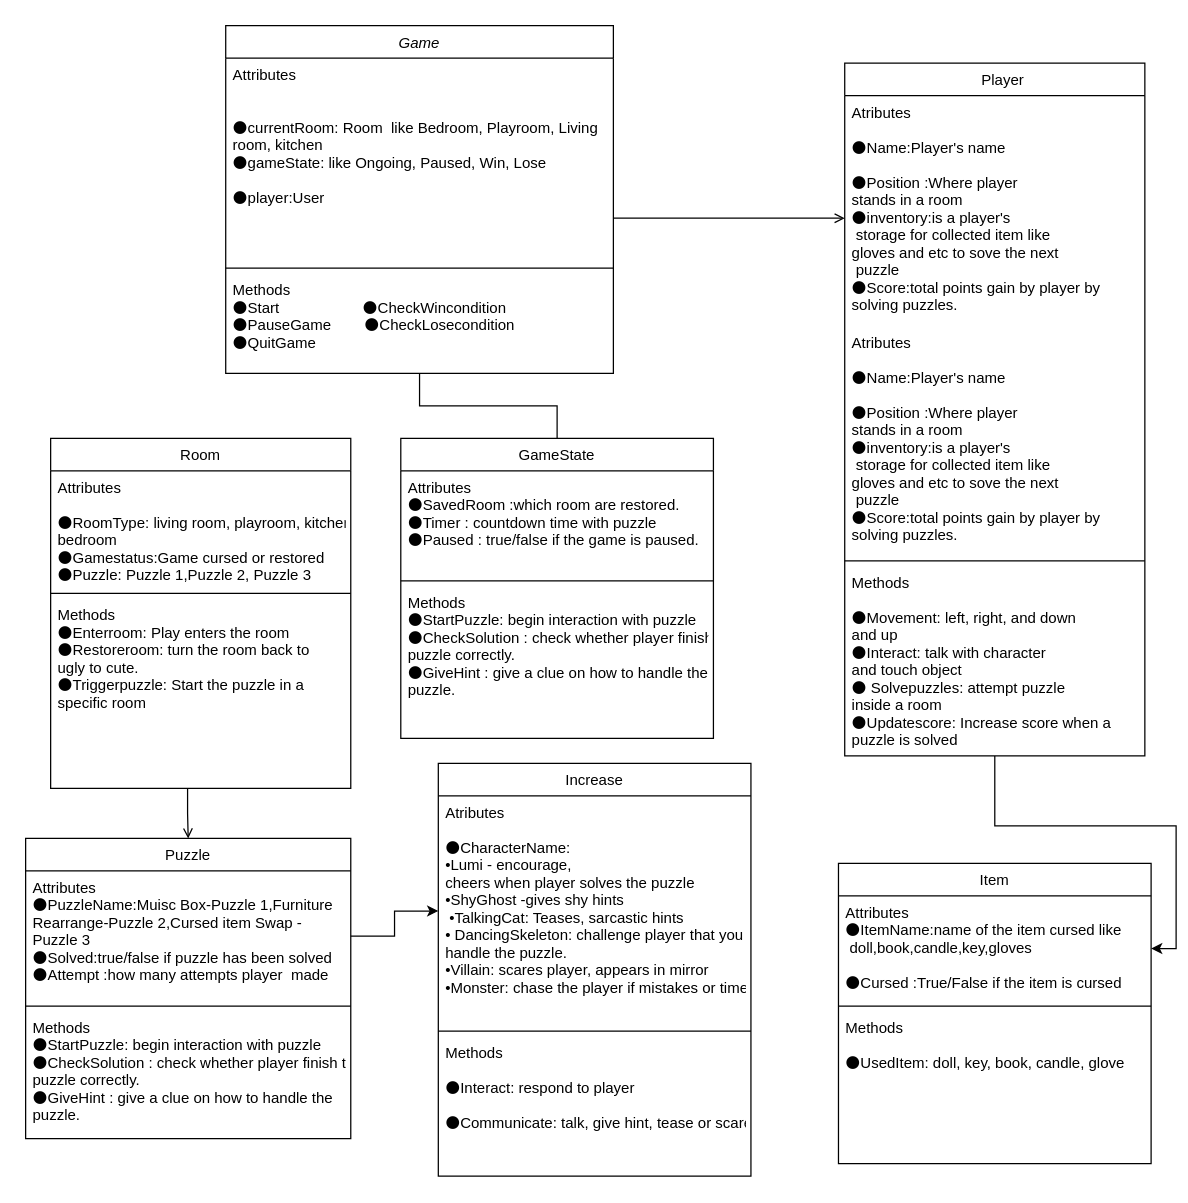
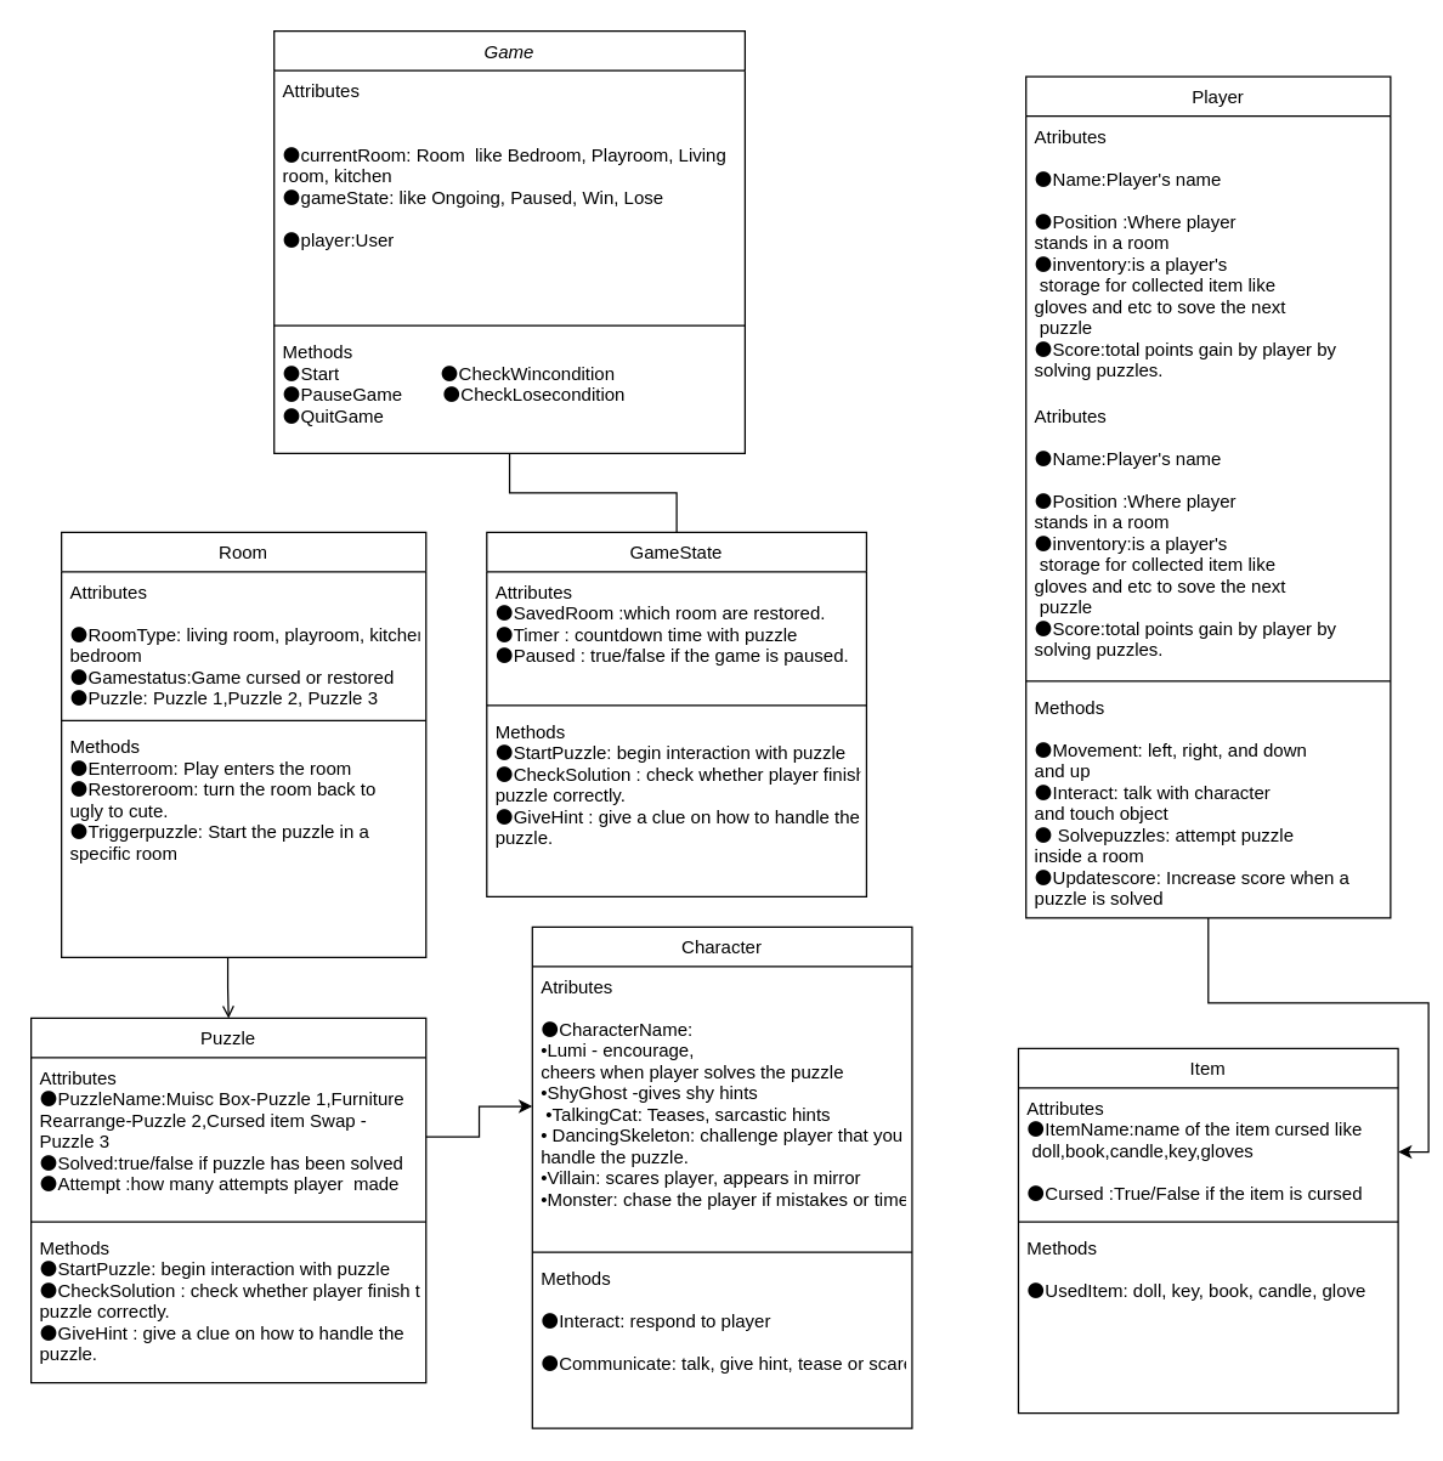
  <mxCell id="0" />
  <mxCell id="1" parent="0" />
  <mxCell id="2" value="Game" style="swimlane;fontStyle=2;align=center;verticalAlign=top;childLayout=stackLayout;horizontal=1;startSize=26;horizontalStack=0;resizeParent=1;resizeLast=0;collapsible=1;marginBottom=0;rounded=0;shadow=0;strokeWidth=1;" parent="1" vertex="1"><mxGeometry x="180" y="20" width="310" height="278" as="geometry"><mxRectangle x="230" y="140" width="160" height="26" as="alternateBounds" /></mxGeometry></mxCell>
  <mxCell id="3" value="Attributes&#10;&#10;&#10;⚫currentRoom: Room  like Bedroom, Playroom, Living &#10;room, kitchen &#10;⚫gameState: like Ongoing, Paused, Win, Lose&#10;&#10;⚫player:User" style="text;align=left;verticalAlign=top;spacingLeft=4;spacingRight=4;overflow=hidden;rotatable=0;points=[[0,0.5],[1,0.5]];portConstraint=eastwest;" parent="2" vertex="1"><mxGeometry y="26" width="310" height="164" as="geometry" /></mxCell>
  <mxCell id="4" value="" style="line;html=1;strokeWidth=1;align=left;verticalAlign=middle;spacingTop=-1;spacingLeft=3;spacingRight=3;rotatable=0;labelPosition=right;points=[];portConstraint=eastwest;" parent="2" vertex="1"><mxGeometry y="190" width="310" height="8" as="geometry" /></mxCell>
  <mxCell id="5" value="Methods&#10;⚫Start                    ⚫CheckWincondition &#10;⚫PauseGame        ⚫CheckLosecondition&#10;⚫QuitGame&#10;" style="text;align=left;verticalAlign=top;spacingLeft=4;spacingRight=4;overflow=hidden;rotatable=0;points=[[0,0.5],[1,0.5]];portConstraint=eastwest;" parent="2" vertex="1"><mxGeometry y="198" width="310" height="80" as="geometry" /></mxCell>
  <mxCell id="6" value="Room" style="swimlane;fontStyle=0;align=center;verticalAlign=top;childLayout=stackLayout;horizontal=1;startSize=26;horizontalStack=0;resizeParent=1;resizeLast=0;collapsible=1;marginBottom=0;rounded=0;shadow=0;strokeWidth=1;" parent="1" vertex="1"><mxGeometry x="40" y="350" width="240" height="280" as="geometry"><mxRectangle x="130" y="380" width="160" height="26" as="alternateBounds" /></mxGeometry></mxCell>
  <mxCell id="7" value="Attributes&#10; &#10;⚫RoomType: living room, playroom, kitchen, and &#10;bedroom&#10;⚫Gamestatus:Game cursed or restored&#10;⚫Puzzle: Puzzle 1,Puzzle 2, Puzzle 3&#10;&#10;" style="text;align=left;verticalAlign=top;spacingLeft=4;spacingRight=4;overflow=hidden;rotatable=0;points=[[0,0.5],[1,0.5]];portConstraint=eastwest;" parent="6" vertex="1"><mxGeometry y="26" width="240" height="94" as="geometry" /></mxCell>
  <mxCell id="8" value="" style="line;html=1;strokeWidth=1;align=left;verticalAlign=middle;spacingTop=-1;spacingLeft=3;spacingRight=3;rotatable=0;labelPosition=right;points=[];portConstraint=eastwest;" parent="6" vertex="1"><mxGeometry y="120" width="240" height="8" as="geometry" /></mxCell>
  <mxCell id="9" value="Methods&#10;⚫Enterroom: Play enters the room&#10;⚫Restoreroom: turn the room back to &#10;ugly to cute.&#10;⚫Triggerpuzzle: Start the puzzle in a &#10;specific room  &#10;" style="text;align=left;verticalAlign=top;spacingLeft=4;spacingRight=4;overflow=hidden;rotatable=0;points=[[0,0.5],[1,0.5]];portConstraint=eastwest;" parent="6" vertex="1"><mxGeometry y="128" width="240" height="122" as="geometry" /></mxCell>
  <mxCell id="10" value="GameState" style="swimlane;fontStyle=0;align=center;verticalAlign=top;childLayout=stackLayout;horizontal=1;startSize=26;horizontalStack=0;resizeParent=1;resizeLast=0;collapsible=1;marginBottom=0;rounded=0;shadow=0;strokeWidth=1;" parent="1" vertex="1"><mxGeometry x="320" y="350" width="250" height="240" as="geometry"><mxRectangle x="340" y="380" width="170" height="26" as="alternateBounds" /></mxGeometry></mxCell>
  <mxCell id="11" value="Attributes&#10;⚫SavedRoom :which room are restored.&#10;⚫Timer : countdown time with puzzle&#10;⚫Paused : true/false if the game is paused.&#10;&#10;" style="text;align=left;verticalAlign=top;spacingLeft=4;spacingRight=4;overflow=hidden;rotatable=0;points=[[0,0.5],[1,0.5]];portConstraint=eastwest;" parent="10" vertex="1"><mxGeometry y="26" width="250" height="84" as="geometry" /></mxCell>
  <mxCell id="12" value="" style="line;html=1;strokeWidth=1;align=left;verticalAlign=middle;spacingTop=-1;spacingLeft=3;spacingRight=3;rotatable=0;labelPosition=right;points=[];portConstraint=eastwest;" parent="10" vertex="1"><mxGeometry y="110" width="250" height="8" as="geometry" /></mxCell>
  <mxCell id="13" value="Methods&#10;⚫StartPuzzle: begin interaction with puzzle&#10;⚫CheckSolution : check whether player finish the &#10;puzzle correctly.&#10;⚫GiveHint : give a clue on how to handle the &#10;puzzle.&#10;&#10;" style="text;align=left;verticalAlign=top;spacingLeft=4;spacingRight=4;overflow=hidden;rotatable=0;points=[[0,0.5],[1,0.5]];portConstraint=eastwest;" parent="10" vertex="1"><mxGeometry y="118" width="250" height="92" as="geometry" /></mxCell>
  <mxCell id="14" value="" style="endArrow=none;endSize=10;endFill=0;shadow=0;strokeWidth=1;rounded=0;curved=0;edgeStyle=elbowEdgeStyle;elbow=vertical;" parent="1" source="10" target="2" edge="1"><mxGeometry width="160" relative="1" as="geometry"><mxPoint x="220" y="363" as="sourcePoint" /><mxPoint x="320" y="261" as="targetPoint" /></mxGeometry></mxCell>
  <mxCell id="15" value="" style="edgeStyle=orthogonalEdgeStyle;rounded=0;orthogonalLoop=1;jettySize=auto;html=1;" parent="1" source="16" target="33" edge="1"><mxGeometry relative="1" as="geometry" /></mxCell>
  <mxCell id="16" value="    Player" style="swimlane;fontStyle=0;align=center;verticalAlign=top;childLayout=stackLayout;horizontal=1;startSize=26;horizontalStack=0;resizeParent=1;resizeLast=0;collapsible=1;marginBottom=0;rounded=0;shadow=0;strokeWidth=1;" parent="1" vertex="1"><mxGeometry x="675" y="50" width="240" height="554" as="geometry"><mxRectangle x="550" y="140" width="160" height="26" as="alternateBounds" /></mxGeometry></mxCell>
  <mxCell id="17" value="Atributes &#10;&#10;⚫Name:Player's name&#10;&#10;⚫Position :Where player &#10;stands in a room &#10;⚫inventory:is a player's&#10; storage for collected item like &#10;gloves and etc to sove the next&#10; puzzle&#10;⚫Score:total points gain by player  by&#10;solving puzzles.&#10;  &#10;&#10;&#10;" style="text;align=left;verticalAlign=top;spacingLeft=4;spacingRight=4;overflow=hidden;rotatable=0;points=[[0,0.5],[1,0.5]];portConstraint=eastwest;rounded=0;shadow=0;html=0;" vertex="1" parent="16"><mxGeometry y="26" width="240" height="184" as="geometry" /></mxCell>
  <mxCell id="18" value="Atributes &#10;&#10;⚫Name:Player's name&#10;&#10;⚫Position :Where player &#10;stands in a room &#10;⚫inventory:is a player's&#10; storage for collected item like &#10;gloves and etc to sove the next&#10; puzzle&#10;⚫Score:total points gain by player  by&#10;solving puzzles.&#10;  &#10;&#10;&#10;" style="text;align=left;verticalAlign=top;spacingLeft=4;spacingRight=4;overflow=hidden;rotatable=0;points=[[0,0.5],[1,0.5]];portConstraint=eastwest;rounded=0;shadow=0;html=0;" parent="16" vertex="1"><mxGeometry y="210" width="240" height="184" as="geometry" /></mxCell>
  <mxCell id="19" value="" style="line;html=1;strokeWidth=1;align=left;verticalAlign=middle;spacingTop=-1;spacingLeft=3;spacingRight=3;rotatable=0;labelPosition=right;points=[];portConstraint=eastwest;" parent="16" vertex="1"><mxGeometry y="394" width="240" height="8" as="geometry" /></mxCell>
  <mxCell id="20" value="Methods&#10;&#10;⚫Movement: left, right, and down &#10;and up&#10;⚫Interact: talk with character &#10;and touch object&#10;⚫ Solvepuzzles: attempt puzzle &#10;inside a room&#10;⚫Updatescore: Increase score when a &#10;puzzle is solved&#10;&#10;" style="text;align=left;verticalAlign=top;spacingLeft=4;spacingRight=4;overflow=hidden;rotatable=0;points=[[0,0.5],[1,0.5]];portConstraint=eastwest;" parent="16" vertex="1"><mxGeometry y="402" width="240" height="152" as="geometry" /></mxCell>
- <mxCell id="21" value="" style="endArrow=open;shadow=0;strokeWidth=1;rounded=0;curved=0;endFill=1;edgeStyle=elbowEdgeStyle;elbow=vertical;" parent="1" source="2" target="16" edge="1"><mxGeometry x="0.5" y="41" relative="1" as="geometry"><mxPoint x="390" y="182" as="sourcePoint" /><mxPoint x="550" y="182" as="targetPoint" /><mxPoint x="-40" y="32" as="offset" /></mxGeometry></mxCell>
  <mxCell id="22" value="Puzzle" style="swimlane;fontStyle=0;align=center;verticalAlign=top;childLayout=stackLayout;horizontal=1;startSize=26;horizontalStack=0;resizeParent=1;resizeLast=0;collapsible=1;marginBottom=0;rounded=0;shadow=0;strokeWidth=1;" parent="1" vertex="1"><mxGeometry x="20" y="670" width="260" height="240" as="geometry"><mxRectangle x="630" y="470" width="170" height="26" as="alternateBounds" /></mxGeometry></mxCell>
  <mxCell id="23" value="Attributes&#10;⚫PuzzleName:Muisc Box-Puzzle 1,Furniture&#10;Rearrange-Puzzle 2,Cursed item Swap -&#10;Puzzle 3&#10;⚫Solved:true/false if puzzle has been solved&#10;⚫Attempt :how many attempts player  made&#10;&#10;" style="text;align=left;verticalAlign=top;spacingLeft=4;spacingRight=4;overflow=hidden;rotatable=0;points=[[0,0.5],[1,0.5]];portConstraint=eastwest;" parent="22" vertex="1"><mxGeometry y="26" width="260" height="104" as="geometry" /></mxCell>
  <mxCell id="24" value="" style="line;html=1;strokeWidth=1;align=left;verticalAlign=middle;spacingTop=-1;spacingLeft=3;spacingRight=3;rotatable=0;labelPosition=right;points=[];portConstraint=eastwest;" parent="22" vertex="1"><mxGeometry y="130" width="260" height="8" as="geometry" /></mxCell>
  <mxCell id="25" value="Methods&#10;⚫StartPuzzle: begin interaction with puzzle&#10;⚫CheckSolution : check whether player finish the &#10;puzzle correctly.&#10;⚫GiveHint : give a clue on how to handle the &#10;puzzle.&#10;&#10;" style="text;align=left;verticalAlign=top;spacingLeft=4;spacingRight=4;overflow=hidden;rotatable=0;points=[[0,0.5],[1,0.5]];portConstraint=eastwest;" parent="22" vertex="1"><mxGeometry y="138" width="260" height="92" as="geometry" /></mxCell>
  <mxCell id="26" value="" style="endArrow=open;shadow=0;strokeWidth=1;rounded=0;curved=0;endFill=1;edgeStyle=elbowEdgeStyle;elbow=vertical;entryX=0.5;entryY=0;entryDx=0;entryDy=0;" parent="1" target="22" edge="1"><mxGeometry x="0.5" y="41" relative="1" as="geometry"><mxPoint x="149.5" y="630" as="sourcePoint" /><mxPoint x="149.5" y="660" as="targetPoint" /><mxPoint x="-40" y="32" as="offset" /></mxGeometry></mxCell>
- <mxCell id="27" value="Increase" style="swimlane;fontStyle=0;align=center;verticalAlign=top;childLayout=stackLayout;horizontal=1;startSize=26;horizontalStack=0;resizeParent=1;resizeLast=0;collapsible=1;marginBottom=0;rounded=0;shadow=0;strokeWidth=1;" parent="1" vertex="1"><mxGeometry x="350" y="610" width="250" height="330" as="geometry"><mxRectangle x="550" y="140" width="160" height="26" as="alternateBounds" /></mxGeometry></mxCell>
+ <mxCell id="27" value="Character" style="swimlane;fontStyle=0;align=center;verticalAlign=top;childLayout=stackLayout;horizontal=1;startSize=26;horizontalStack=0;resizeParent=1;resizeLast=0;collapsible=1;marginBottom=0;rounded=0;shadow=0;strokeWidth=1;" parent="1" vertex="1"><mxGeometry x="350" y="610" width="250" height="330" as="geometry"><mxRectangle x="550" y="140" width="160" height="26" as="alternateBounds" /></mxGeometry></mxCell>
  <mxCell id="28" value="Atributes &#10;&#10;⚫CharacterName: &#10;•Lumi - encourage,&#10;cheers when player solves the puzzle &#10;•ShyGhost -gives shy hints&#10; •TalkingCat: Teases, sarcastic hints&#10;• DancingSkeleton: challenge player that you can't &#10;handle the puzzle.&#10;•Villain: scares player, appears in mirror&#10;•Monster: chase the player if mistakes or time runs out  &#10;&#10;  &#10;&#10;&#10;" style="text;align=left;verticalAlign=top;spacingLeft=4;spacingRight=4;overflow=hidden;rotatable=0;points=[[0,0.5],[1,0.5]];portConstraint=eastwest;rounded=0;shadow=0;html=0;" parent="27" vertex="1"><mxGeometry y="26" width="250" height="184" as="geometry" /></mxCell>
  <mxCell id="29" value="" style="line;html=1;strokeWidth=1;align=left;verticalAlign=middle;spacingTop=-1;spacingLeft=3;spacingRight=3;rotatable=0;labelPosition=right;points=[];portConstraint=eastwest;" parent="27" vertex="1"><mxGeometry y="210" width="250" height="8" as="geometry" /></mxCell>
  <mxCell id="30" value="Methods&#10;&#10;⚫Interact: respond to player&#10;&#10;⚫Communicate: talk, give hint, tease or scare&#10;" style="text;align=left;verticalAlign=top;spacingLeft=4;spacingRight=4;overflow=hidden;rotatable=0;points=[[0,0.5],[1,0.5]];portConstraint=eastwest;" parent="27" vertex="1"><mxGeometry y="218" width="250" height="112" as="geometry" /></mxCell>
  <mxCell id="31" value="" style="edgeStyle=orthogonalEdgeStyle;rounded=0;orthogonalLoop=1;jettySize=auto;html=1;" parent="1" source="23" target="28" edge="1"><mxGeometry relative="1" as="geometry" /></mxCell>
  <mxCell id="32" value="Item" style="swimlane;fontStyle=0;align=center;verticalAlign=top;childLayout=stackLayout;horizontal=1;startSize=26;horizontalStack=0;resizeParent=1;resizeLast=0;collapsible=1;marginBottom=0;rounded=0;shadow=0;strokeWidth=1;" parent="1" vertex="1"><mxGeometry x="670" y="690" width="250" height="240" as="geometry"><mxRectangle x="340" y="380" width="170" height="26" as="alternateBounds" /></mxGeometry></mxCell>
  <mxCell id="33" value="Attributes&#10;⚫ItemName:name of the item cursed like&#10; doll,book,candle,key,gloves &#10;&#10;⚫Cursed :True/False if the item is cursed&#10;" style="text;align=left;verticalAlign=top;spacingLeft=4;spacingRight=4;overflow=hidden;rotatable=0;points=[[0,0.5],[1,0.5]];portConstraint=eastwest;" parent="32" vertex="1"><mxGeometry y="26" width="250" height="84" as="geometry" /></mxCell>
  <mxCell id="34" value="" style="line;html=1;strokeWidth=1;align=left;verticalAlign=middle;spacingTop=-1;spacingLeft=3;spacingRight=3;rotatable=0;labelPosition=right;points=[];portConstraint=eastwest;" parent="32" vertex="1"><mxGeometry y="110" width="250" height="8" as="geometry" /></mxCell>
  <mxCell id="35" value="Methods&#10;&#10;⚫UsedItem: doll, key, book, candle, glove&#10;&#10;" style="text;align=left;verticalAlign=top;spacingLeft=4;spacingRight=4;overflow=hidden;rotatable=0;points=[[0,0.5],[1,0.5]];portConstraint=eastwest;" parent="32" vertex="1"><mxGeometry y="118" width="250" height="92" as="geometry" /></mxCell>
